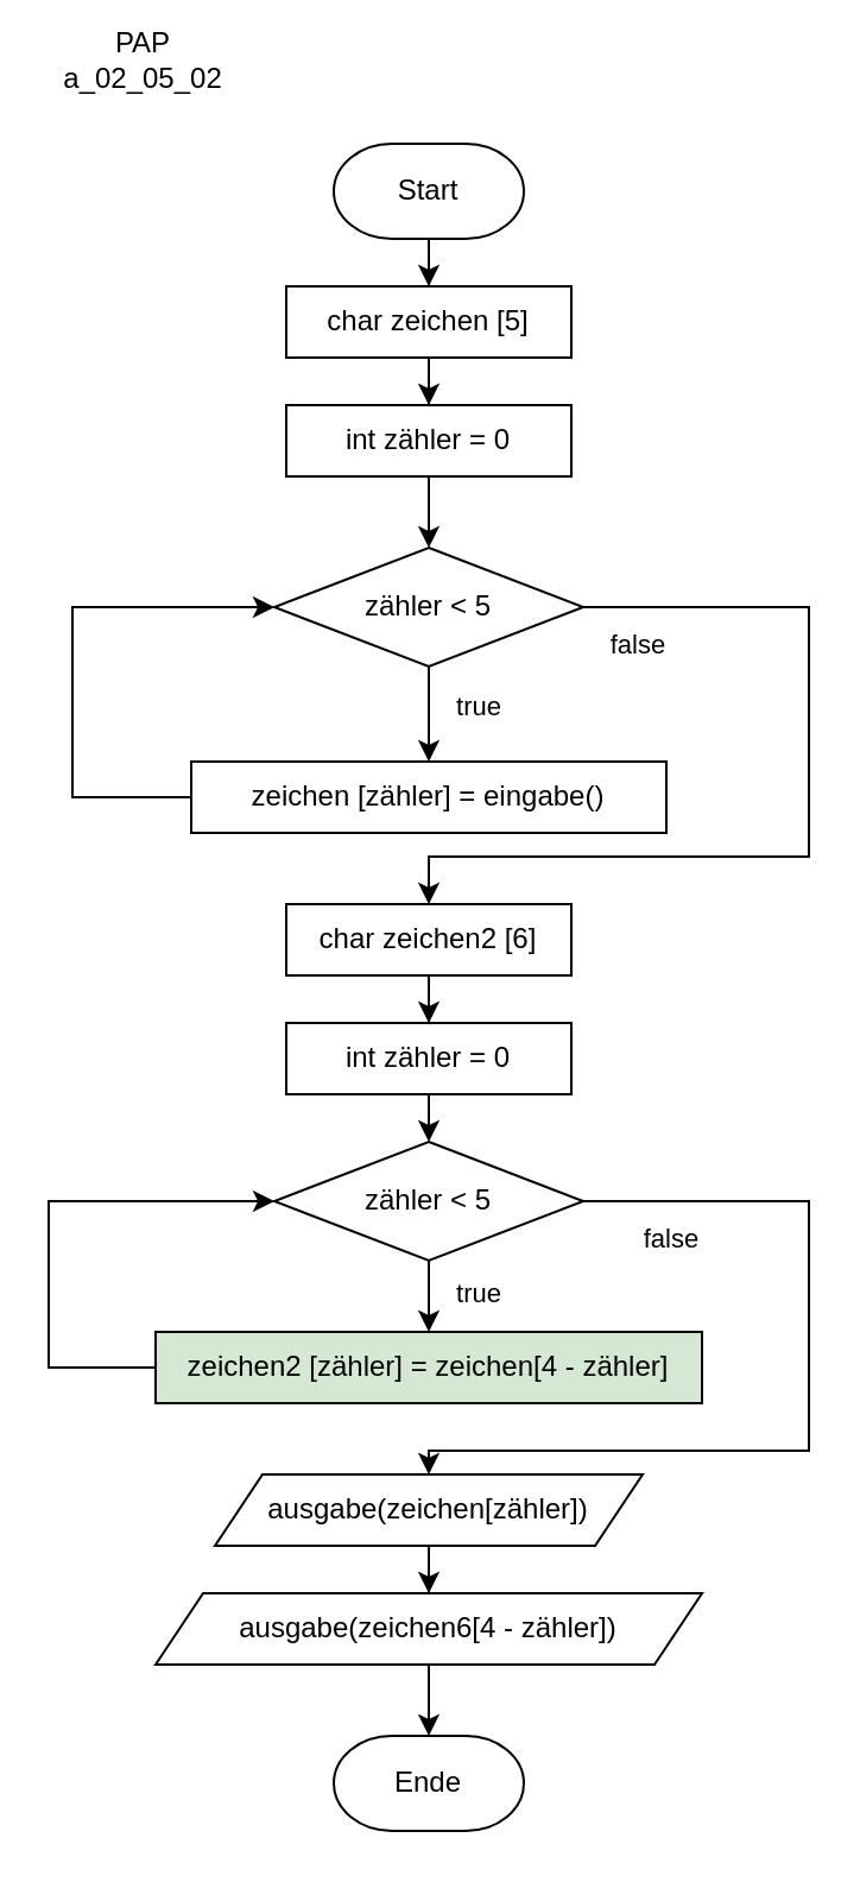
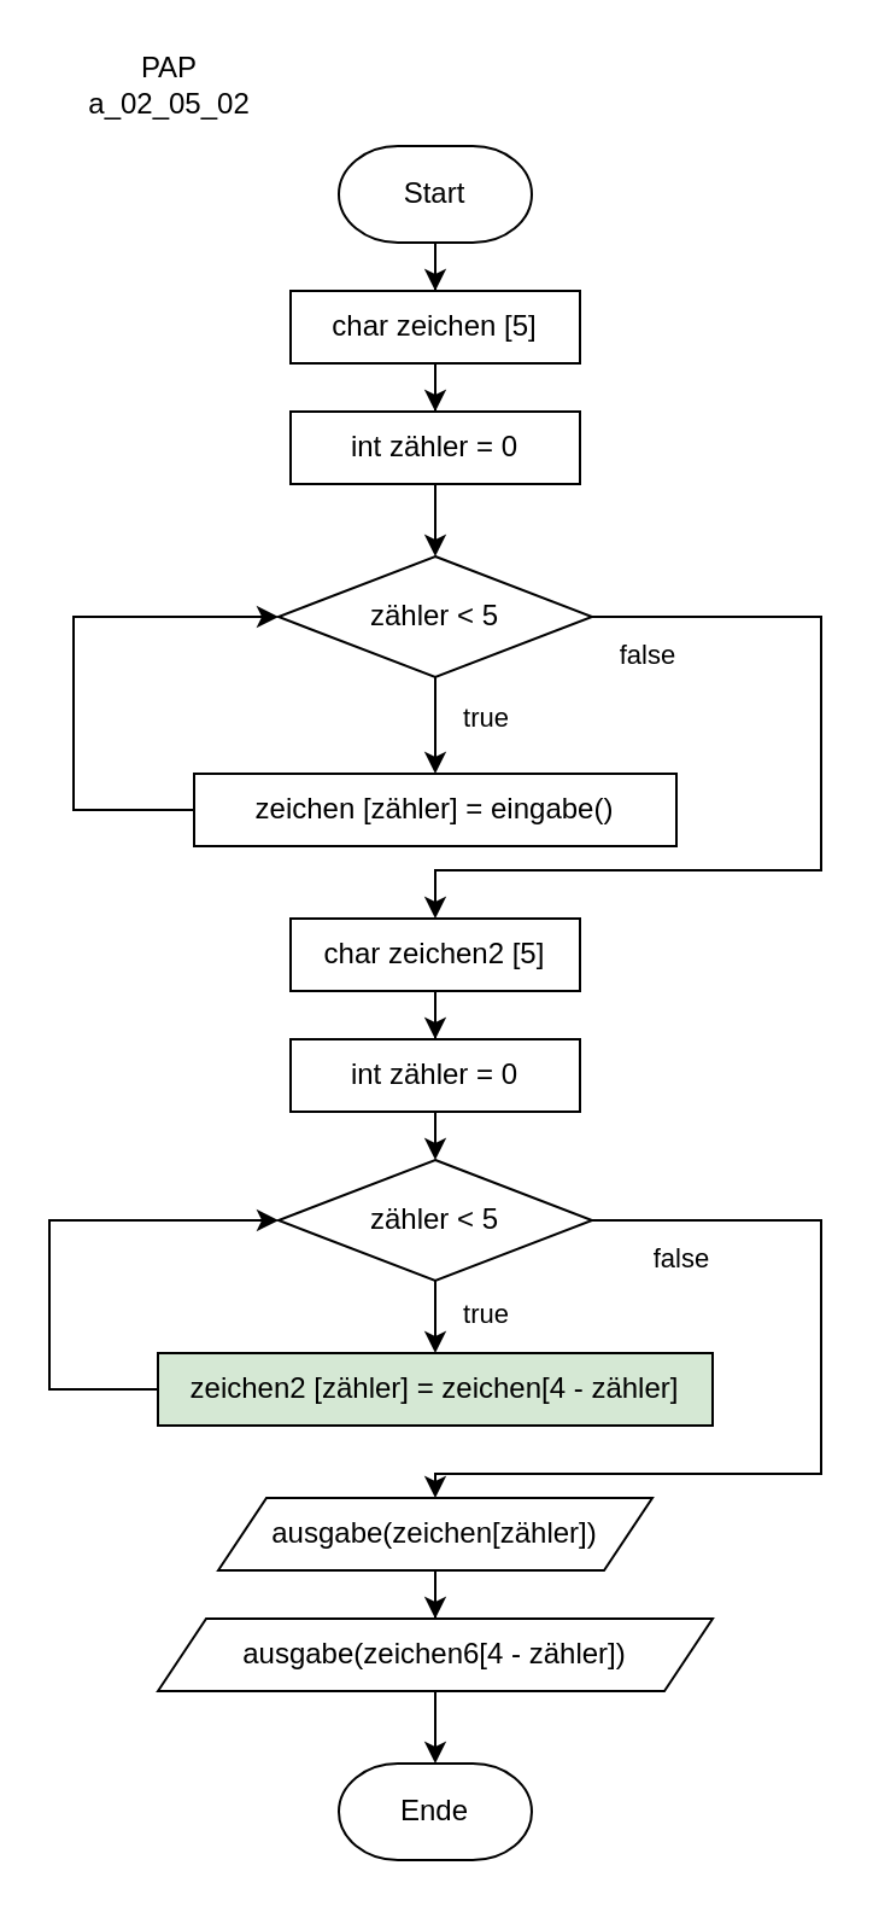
  <mxCell id="0" />
  <mxCell id="1" parent="0" />
- <mxCell id="2" value="PAP a_02_05_02" style="text;html=1;strokeColor=none;fillColor=none;align=center;verticalAlign=middle;whiteSpace=wrap;rounded=0;" vertex="1" parent="1"><mxGeometry x="30" y="10" width="60" height="30" as="geometry" /></mxCell>
+ <mxCell id="2" value="PAP a_02_05_02" style="text;html=1;strokeColor=none;fillColor=none;align=center;verticalAlign=middle;whiteSpace=wrap;rounded=0;" vertex="1" parent="1"><mxGeometry x="40" y="20" width="60" height="30" as="geometry" /></mxCell>
  <mxCell id="3" style="edgeStyle=orthogonalEdgeStyle;rounded=0;orthogonalLoop=1;jettySize=auto;html=1;entryX=0.5;entryY=0;entryDx=0;entryDy=0;" edge="1" parent="1" source="4" target="7"><mxGeometry relative="1" as="geometry" /></mxCell>
  <mxCell id="4" value="Start" style="strokeWidth=1;html=1;shape=mxgraph.flowchart.terminator;whiteSpace=wrap;" vertex="1" parent="1"><mxGeometry x="140" y="60" width="80" height="40" as="geometry" /></mxCell>
  <mxCell id="5" value="Ende" style="strokeWidth=1;html=1;shape=mxgraph.flowchart.terminator;whiteSpace=wrap;" vertex="1" parent="1"><mxGeometry x="140" y="730" width="80" height="40" as="geometry" /></mxCell>
  <mxCell id="6" style="edgeStyle=orthogonalEdgeStyle;rounded=0;orthogonalLoop=1;jettySize=auto;html=1;entryX=0.5;entryY=0;entryDx=0;entryDy=0;" edge="1" parent="1" source="7" target="9"><mxGeometry relative="1" as="geometry" /></mxCell>
  <mxCell id="7" value="char zeichen [5]" style="rounded=0;whiteSpace=wrap;html=1;" vertex="1" parent="1"><mxGeometry x="120" y="120" width="120" height="30" as="geometry" /></mxCell>
  <mxCell id="8" style="edgeStyle=orthogonalEdgeStyle;rounded=0;orthogonalLoop=1;jettySize=auto;html=1;entryX=0.5;entryY=0;entryDx=0;entryDy=0;" edge="1" parent="1" source="9" target="14"><mxGeometry relative="1" as="geometry" /></mxCell>
  <mxCell id="9" value="int zähler = 0" style="rounded=0;whiteSpace=wrap;html=1;" vertex="1" parent="1"><mxGeometry x="120" y="170" width="120" height="30" as="geometry" /></mxCell>
  <mxCell id="10" style="edgeStyle=orthogonalEdgeStyle;rounded=0;orthogonalLoop=1;jettySize=auto;html=1;entryX=0.5;entryY=0;entryDx=0;entryDy=0;" edge="1" parent="1" source="14" target="16"><mxGeometry relative="1" as="geometry" /></mxCell>
  <mxCell id="11" value="true" style="edgeLabel;html=1;align=center;verticalAlign=middle;resizable=0;points=[];" vertex="1" connectable="0" parent="10"><mxGeometry x="-0.195" relative="1" as="geometry"><mxPoint x="20" as="offset" /></mxGeometry></mxCell>
  <mxCell id="12" style="edgeStyle=orthogonalEdgeStyle;rounded=0;orthogonalLoop=1;jettySize=auto;html=1;entryX=0.5;entryY=0;entryDx=0;entryDy=0;" edge="1" parent="1" source="14" target="18"><mxGeometry relative="1" as="geometry"><Array as="points"><mxPoint x="340" y="255" /><mxPoint x="340" y="360" /><mxPoint x="180" y="360" /></Array></mxGeometry></mxCell>
  <mxCell id="13" value="false" style="edgeLabel;html=1;align=center;verticalAlign=middle;resizable=0;points=[];" vertex="1" connectable="0" parent="12"><mxGeometry x="-0.868" relative="1" as="geometry"><mxPoint x="-3" y="15" as="offset" /></mxGeometry></mxCell>
  <mxCell id="14" value="zähler &amp;lt; 5" style="rhombus;whiteSpace=wrap;html=1;" vertex="1" parent="1"><mxGeometry x="115" y="230" width="130" height="50" as="geometry" /></mxCell>
  <mxCell id="15" style="edgeStyle=orthogonalEdgeStyle;rounded=0;orthogonalLoop=1;jettySize=auto;html=1;entryX=0;entryY=0.5;entryDx=0;entryDy=0;" edge="1" parent="1" source="16" target="14"><mxGeometry relative="1" as="geometry"><Array as="points"><mxPoint x="30" y="335" /><mxPoint x="30" y="255" /></Array></mxGeometry></mxCell>
  <mxCell id="16" value="zeichen [zähler] = eingabe()" style="rounded=0;whiteSpace=wrap;html=1;" vertex="1" parent="1"><mxGeometry x="80" y="320" width="200" height="30" as="geometry" /></mxCell>
  <mxCell id="17" style="edgeStyle=orthogonalEdgeStyle;rounded=0;orthogonalLoop=1;jettySize=auto;html=1;entryX=0.5;entryY=0;entryDx=0;entryDy=0;" edge="1" parent="1" source="18" target="20"><mxGeometry relative="1" as="geometry" /></mxCell>
- <mxCell id="18" value="char zeichen2 [6]" style="rounded=0;whiteSpace=wrap;html=1;" vertex="1" parent="1"><mxGeometry x="120" y="380" width="120" height="30" as="geometry" /></mxCell>
+ <mxCell id="18" value="char zeichen2 [5]" style="rounded=0;whiteSpace=wrap;html=1;" vertex="1" parent="1"><mxGeometry x="120" y="380" width="120" height="30" as="geometry" /></mxCell>
  <mxCell id="19" style="edgeStyle=orthogonalEdgeStyle;rounded=0;orthogonalLoop=1;jettySize=auto;html=1;entryX=0.5;entryY=0;entryDx=0;entryDy=0;" edge="1" parent="1" source="20"><mxGeometry relative="1" as="geometry"><mxPoint x="180" y="480" as="targetPoint" /></mxGeometry></mxCell>
  <mxCell id="20" value="int zähler = 0" style="rounded=0;whiteSpace=wrap;html=1;" vertex="1" parent="1"><mxGeometry x="120" y="430" width="120" height="30" as="geometry" /></mxCell>
  <mxCell id="21" style="edgeStyle=orthogonalEdgeStyle;rounded=0;orthogonalLoop=1;jettySize=auto;html=1;entryX=0.5;entryY=0;entryDx=0;entryDy=0;" edge="1" parent="1" source="25" target="27"><mxGeometry relative="1" as="geometry" /></mxCell>
  <mxCell id="22" value="true" style="edgeLabel;html=1;align=center;verticalAlign=middle;resizable=0;points=[];" vertex="1" connectable="0" parent="21"><mxGeometry x="0.334" relative="1" as="geometry"><mxPoint x="20" as="offset" /></mxGeometry></mxCell>
  <mxCell id="23" style="edgeStyle=orthogonalEdgeStyle;rounded=0;orthogonalLoop=1;jettySize=auto;html=1;entryX=0.5;entryY=0;entryDx=0;entryDy=0;" edge="1" parent="1" source="25" target="29"><mxGeometry relative="1" as="geometry"><Array as="points"><mxPoint x="340" y="505" /><mxPoint x="340" y="610" /><mxPoint x="180" y="610" /></Array></mxGeometry></mxCell>
  <mxCell id="24" value="false" style="edgeLabel;html=1;align=center;verticalAlign=middle;resizable=0;points=[];" vertex="1" connectable="0" parent="23"><mxGeometry x="-0.813" relative="1" as="geometry"><mxPoint x="1" y="15" as="offset" /></mxGeometry></mxCell>
  <mxCell id="25" value="zähler &amp;lt; 5" style="rhombus;whiteSpace=wrap;html=1;" vertex="1" parent="1"><mxGeometry x="115" y="480" width="130" height="50" as="geometry" /></mxCell>
  <mxCell id="26" style="edgeStyle=orthogonalEdgeStyle;rounded=0;orthogonalLoop=1;jettySize=auto;html=1;entryX=0;entryY=0.5;entryDx=0;entryDy=0;" edge="1" parent="1" source="27" target="25"><mxGeometry relative="1" as="geometry"><Array as="points"><mxPoint x="20" y="575" /><mxPoint x="20" y="505" /></Array></mxGeometry></mxCell>
  <mxCell id="27" value="zeichen2 [zähler] = zeichen[4 - zähler]" style="rounded=0;whiteSpace=wrap;html=1;fillColor=#d5e8d4;" vertex="1" parent="1"><mxGeometry x="65" y="560" width="230" height="30" as="geometry" /></mxCell>
  <mxCell id="28" style="edgeStyle=orthogonalEdgeStyle;rounded=0;orthogonalLoop=1;jettySize=auto;html=1;entryX=0.5;entryY=0;entryDx=0;entryDy=0;" edge="1" parent="1" source="29" target="30"><mxGeometry relative="1" as="geometry" /></mxCell>
  <mxCell id="29" value="ausgabe(zeichen[zähler])" style="shape=parallelogram;perimeter=parallelogramPerimeter;whiteSpace=wrap;html=1;fixedSize=1;" vertex="1" parent="1"><mxGeometry x="90" y="620" width="180" height="30" as="geometry" /></mxCell>
  <mxCell id="30" value="ausgabe(zeichen6[4 - zähler])" style="shape=parallelogram;perimeter=parallelogramPerimeter;whiteSpace=wrap;html=1;fixedSize=1;" vertex="1" parent="1"><mxGeometry x="65" y="670" width="230" height="30" as="geometry" /></mxCell>
  <mxCell id="31" style="edgeStyle=orthogonalEdgeStyle;rounded=0;orthogonalLoop=1;jettySize=auto;html=1;entryX=0.5;entryY=0;entryDx=0;entryDy=0;entryPerimeter=0;" edge="1" parent="1" source="30" target="5"><mxGeometry relative="1" as="geometry" /></mxCell>
